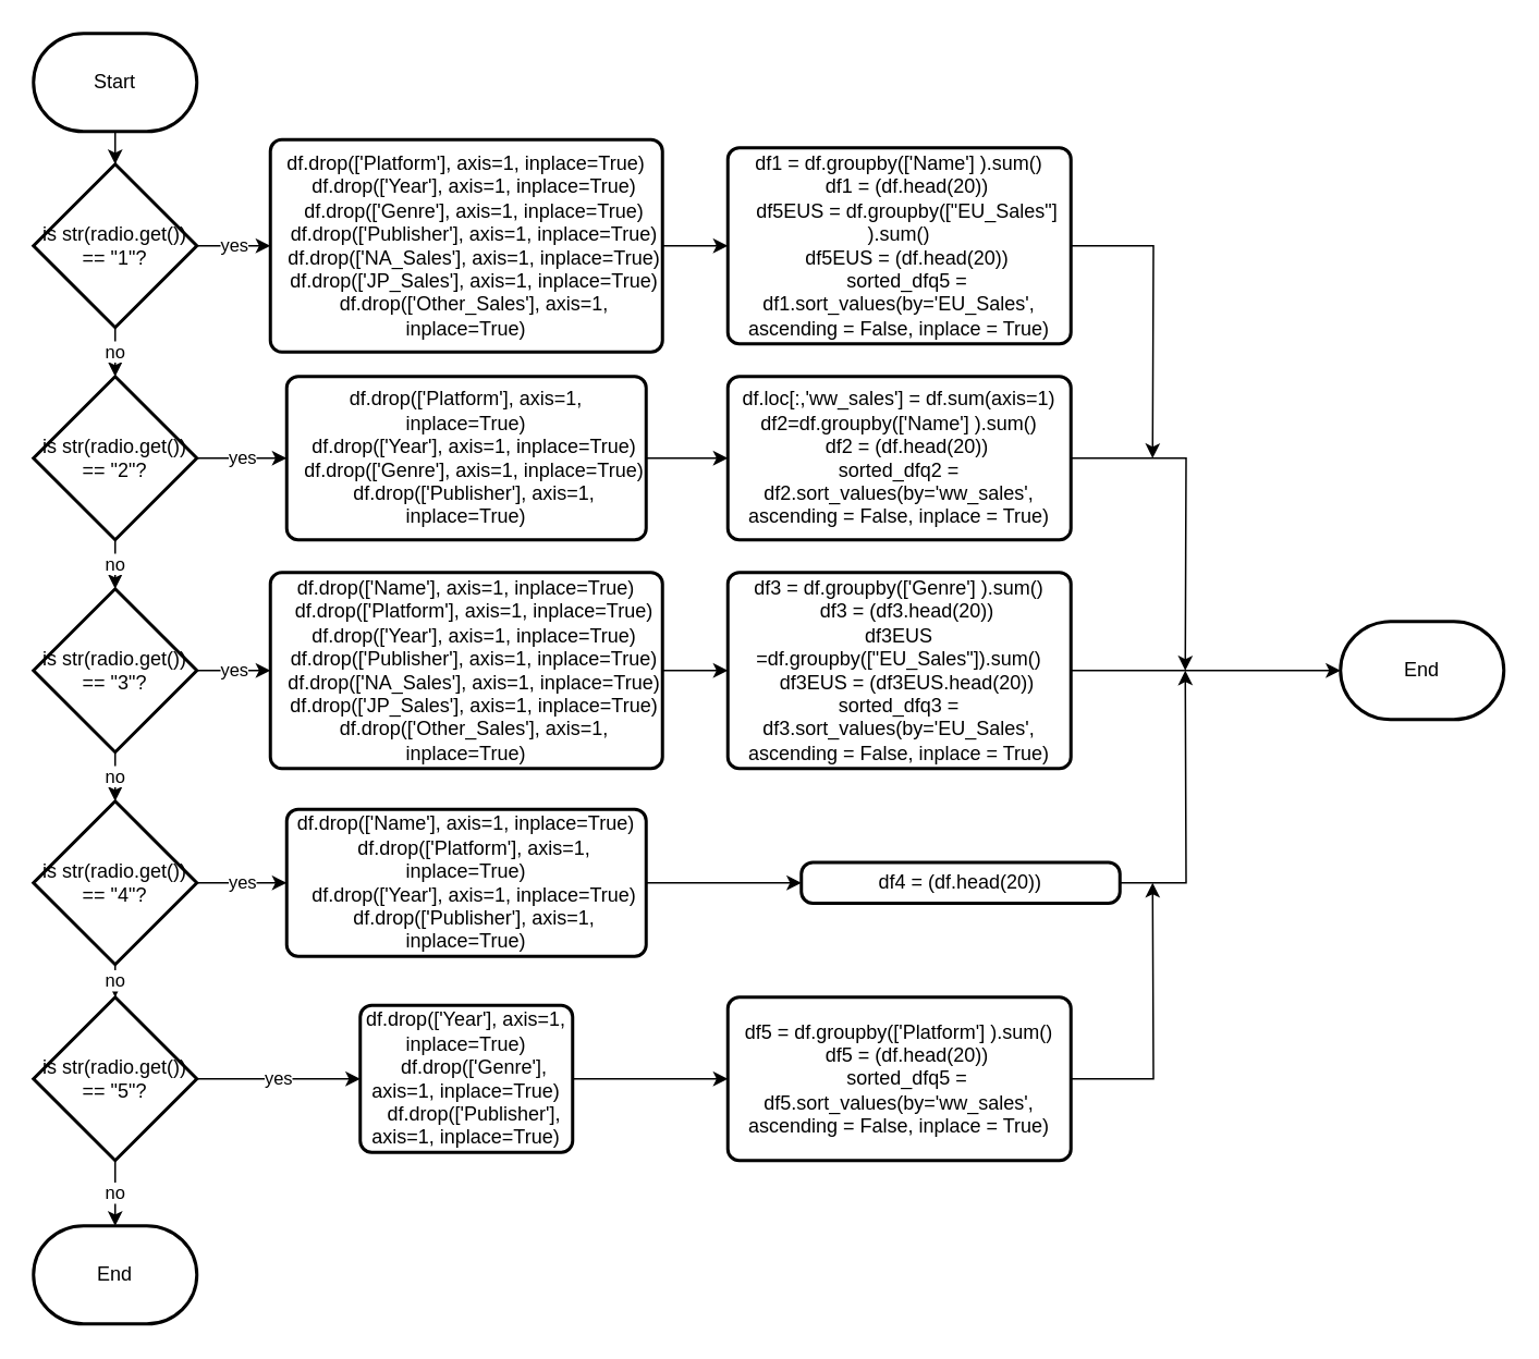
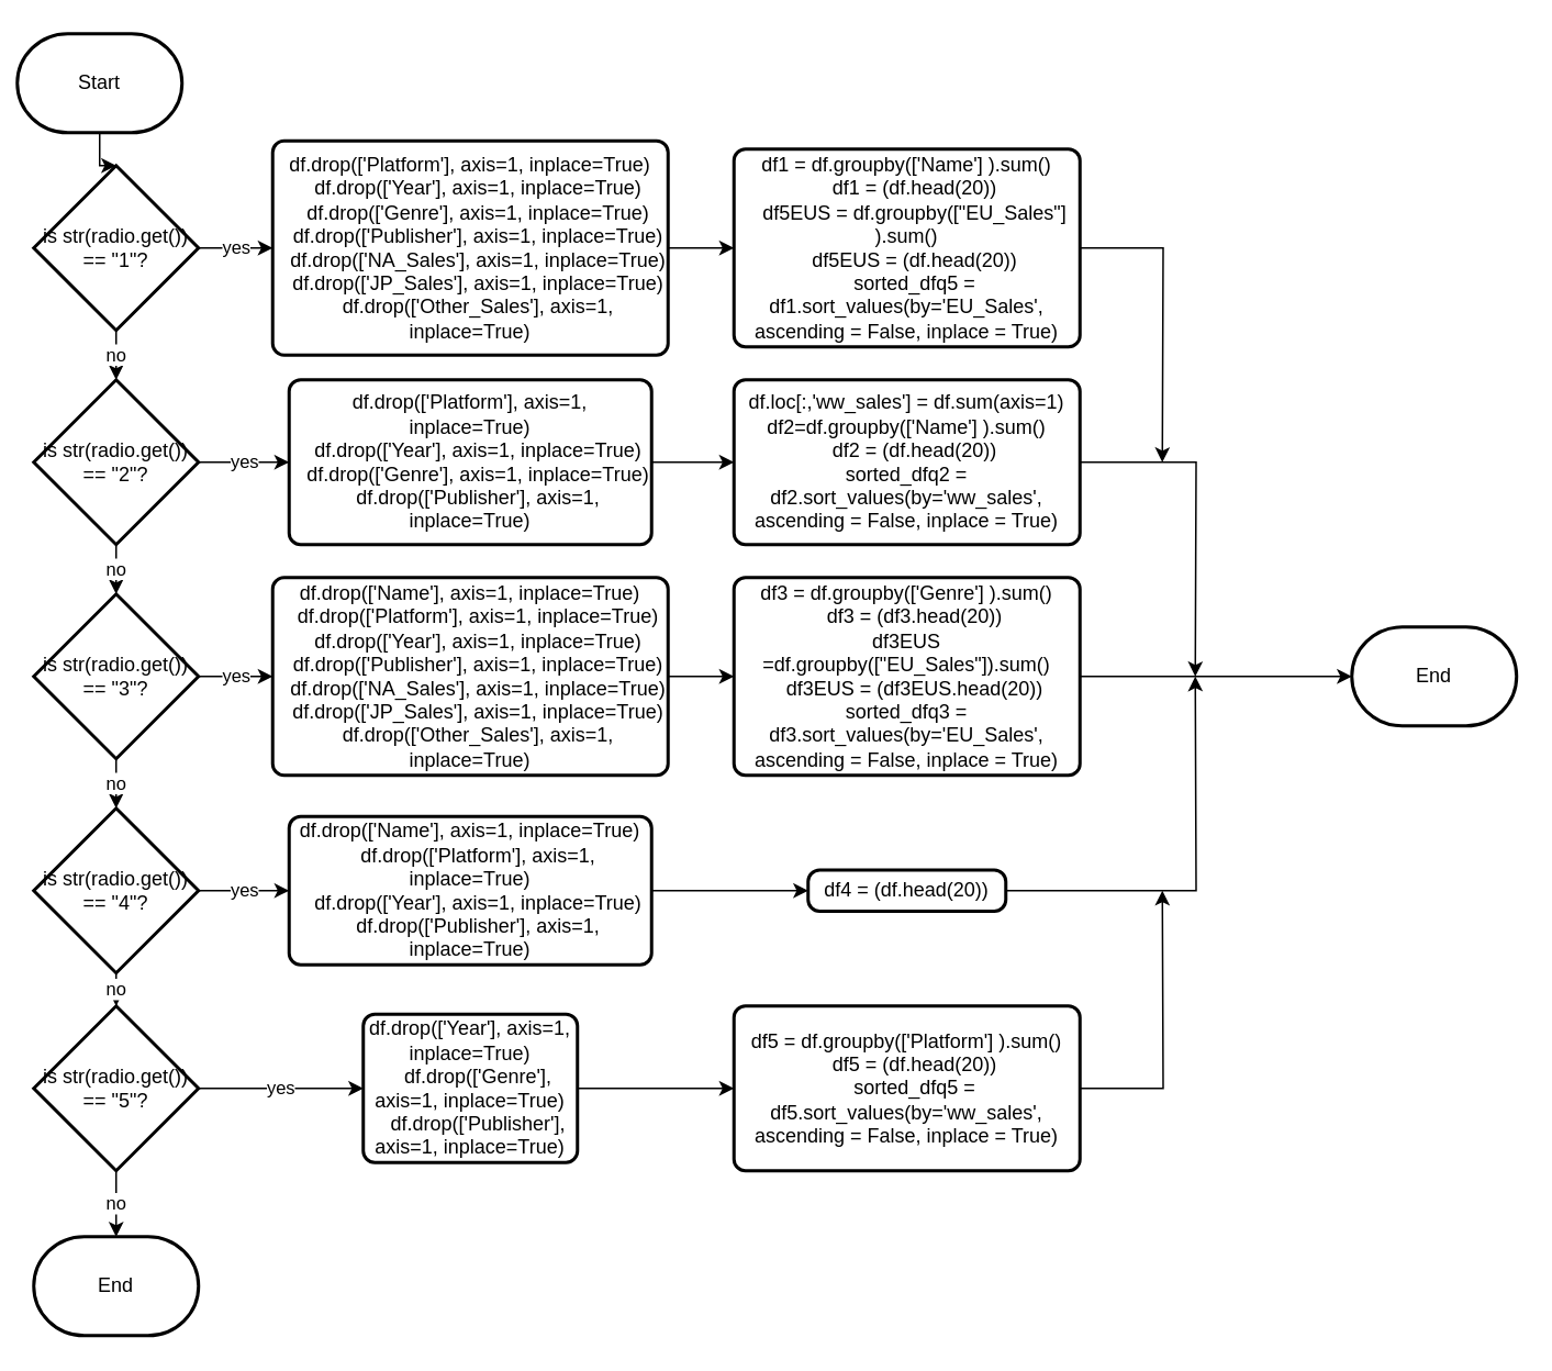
  <mxCell id="0" />
  <mxCell id="1" parent="0" />
  <mxCell id="2" style="edgeStyle=orthogonalEdgeStyle;rounded=0;orthogonalLoop=1;jettySize=auto;html=1;" parent="1" source="3" target="6" edge="1"><mxGeometry relative="1" as="geometry" /></mxCell>
- <mxCell id="3" value="Start" style="strokeWidth=2;html=1;shape=mxgraph.flowchart.terminator;whiteSpace=wrap;" parent="1" vertex="1"><mxGeometry x="20" y="20" width="100" height="60" as="geometry" /></mxCell>
+ <mxCell id="3" value="Start" style="strokeWidth=2;html=1;shape=mxgraph.flowchart.terminator;whiteSpace=wrap;" parent="1" vertex="1"><mxGeometry x="10" y="20" width="100" height="60" as="geometry" /></mxCell>
  <mxCell id="4" value="no" style="edgeStyle=orthogonalEdgeStyle;rounded=0;orthogonalLoop=1;jettySize=auto;html=1;" parent="1" source="6" target="9" edge="1"><mxGeometry relative="1" as="geometry" /></mxCell>
  <mxCell id="5" value="yes" style="edgeStyle=orthogonalEdgeStyle;rounded=0;orthogonalLoop=1;jettySize=auto;html=1;" parent="1" source="6" target="20" edge="1"><mxGeometry relative="1" as="geometry" /></mxCell>
  <mxCell id="6" value="is str(radio.get()) == &quot;1&quot;?" style="strokeWidth=2;html=1;shape=mxgraph.flowchart.decision;whiteSpace=wrap;" parent="1" vertex="1"><mxGeometry x="20" y="100" width="100" height="100" as="geometry" /></mxCell>
  <mxCell id="7" value="no" style="edgeStyle=orthogonalEdgeStyle;rounded=0;orthogonalLoop=1;jettySize=auto;html=1;" parent="1" source="9" target="12" edge="1"><mxGeometry relative="1" as="geometry" /></mxCell>
  <mxCell id="8" value="yes" style="edgeStyle=orthogonalEdgeStyle;rounded=0;orthogonalLoop=1;jettySize=auto;html=1;" edge="1" parent="1" source="9" target="22"><mxGeometry relative="1" as="geometry" /></mxCell>
  <mxCell id="9" value="is str(radio.get()) == &quot;2&quot;?" style="strokeWidth=2;html=1;shape=mxgraph.flowchart.decision;whiteSpace=wrap;" parent="1" vertex="1"><mxGeometry x="20" y="230" width="100" height="100" as="geometry" /></mxCell>
  <mxCell id="10" value="no" style="edgeStyle=orthogonalEdgeStyle;rounded=0;orthogonalLoop=1;jettySize=auto;html=1;entryX=0.5;entryY=0;entryDx=0;entryDy=0;entryPerimeter=0;" parent="1" source="12" target="15" edge="1"><mxGeometry relative="1" as="geometry" /></mxCell>
  <mxCell id="11" value="yes" style="edgeStyle=orthogonalEdgeStyle;rounded=0;orthogonalLoop=1;jettySize=auto;html=1;" edge="1" parent="1" source="12" target="24"><mxGeometry relative="1" as="geometry" /></mxCell>
  <mxCell id="12" value="is str(radio.get()) == &quot;3&quot;?" style="strokeWidth=2;html=1;shape=mxgraph.flowchart.decision;whiteSpace=wrap;" parent="1" vertex="1"><mxGeometry x="20" y="360" width="100" height="100" as="geometry" /></mxCell>
  <mxCell id="13" value="no" style="edgeStyle=orthogonalEdgeStyle;rounded=0;orthogonalLoop=1;jettySize=auto;html=1;" parent="1" source="15" target="18" edge="1"><mxGeometry relative="1" as="geometry" /></mxCell>
  <mxCell id="14" value="yes" style="edgeStyle=orthogonalEdgeStyle;rounded=0;orthogonalLoop=1;jettySize=auto;html=1;" edge="1" parent="1" source="15" target="26"><mxGeometry relative="1" as="geometry" /></mxCell>
  <mxCell id="15" value="is str(radio.get()) == &quot;4&quot;?" style="strokeWidth=2;html=1;shape=mxgraph.flowchart.decision;whiteSpace=wrap;" parent="1" vertex="1"><mxGeometry x="20" y="490" width="100" height="100" as="geometry" /></mxCell>
  <mxCell id="16" value="yes" style="edgeStyle=orthogonalEdgeStyle;rounded=0;orthogonalLoop=1;jettySize=auto;html=1;" edge="1" parent="1" source="18" target="28"><mxGeometry relative="1" as="geometry" /></mxCell>
  <mxCell id="17" value="no" style="edgeStyle=orthogonalEdgeStyle;rounded=0;orthogonalLoop=1;jettySize=auto;html=1;" edge="1" parent="1" source="18" target="29"><mxGeometry relative="1" as="geometry" /></mxCell>
  <mxCell id="18" value="is str(radio.get()) == &quot;5&quot;?" style="strokeWidth=2;html=1;shape=mxgraph.flowchart.decision;whiteSpace=wrap;" parent="1" vertex="1"><mxGeometry x="20" y="610" width="100" height="100" as="geometry" /></mxCell>
  <mxCell id="19" style="edgeStyle=orthogonalEdgeStyle;rounded=0;orthogonalLoop=1;jettySize=auto;html=1;" edge="1" parent="1" source="20" target="31"><mxGeometry relative="1" as="geometry" /></mxCell>
  <mxCell id="20" value="&lt;div&gt;df.drop(['Platform'], axis=1, inplace=True)&lt;/div&gt;&lt;div&gt;&amp;nbsp; &amp;nbsp;df.drop(['Year'], axis=1, inplace=True)&lt;/div&gt;&lt;div&gt;&amp;nbsp; &amp;nbsp;df.drop(['Genre'], axis=1, inplace=True)&lt;/div&gt;&lt;div&gt;&amp;nbsp; &amp;nbsp;df.drop(['Publisher'], axis=1, inplace=True)&lt;/div&gt;&lt;div&gt;&amp;nbsp; &amp;nbsp;df.drop(['NA_Sales'], axis=1, inplace=True)&lt;/div&gt;&lt;div&gt;&amp;nbsp; &amp;nbsp;df.drop(['JP_Sales'], axis=1, inplace=True)&lt;/div&gt;&lt;div&gt;&amp;nbsp; &amp;nbsp;df.drop(['Other_Sales'], axis=1, inplace=True)&lt;/div&gt;" style="rounded=1;whiteSpace=wrap;html=1;absoluteArcSize=1;arcSize=14;strokeWidth=2;" parent="1" vertex="1"><mxGeometry x="165" y="85" width="240" height="130" as="geometry" /></mxCell>
  <mxCell id="21" style="edgeStyle=orthogonalEdgeStyle;rounded=0;orthogonalLoop=1;jettySize=auto;html=1;" edge="1" parent="1" source="22" target="33"><mxGeometry relative="1" as="geometry" /></mxCell>
  <mxCell id="22" value="df.drop(['Platform'], axis=1, inplace=True)&#10;   df.drop(['Year'], axis=1, inplace=True)&#10;   df.drop(['Genre'], axis=1, inplace=True)&#10;   df.drop(['Publisher'], axis=1, inplace=True)" style="rounded=1;whiteSpace=wrap;html=1;absoluteArcSize=1;arcSize=14;strokeWidth=2;" vertex="1" parent="1"><mxGeometry x="175" y="230" width="220" height="100" as="geometry" /></mxCell>
  <mxCell id="23" style="edgeStyle=orthogonalEdgeStyle;rounded=0;orthogonalLoop=1;jettySize=auto;html=1;" edge="1" parent="1" source="24" target="35"><mxGeometry relative="1" as="geometry" /></mxCell>
  <mxCell id="24" value="df.drop(['Name'], axis=1, inplace=True)&#10;   df.drop(['Platform'], axis=1, inplace=True)&#10;   df.drop(['Year'], axis=1, inplace=True)&#10;   df.drop(['Publisher'], axis=1, inplace=True)&#10;   df.drop(['NA_Sales'], axis=1, inplace=True)&#10;   df.drop(['JP_Sales'], axis=1, inplace=True)&#10;   df.drop(['Other_Sales'], axis=1, inplace=True)" style="rounded=1;whiteSpace=wrap;html=1;absoluteArcSize=1;arcSize=14;strokeWidth=2;" vertex="1" parent="1"><mxGeometry x="165" y="350" width="240" height="120" as="geometry" /></mxCell>
  <mxCell id="25" style="edgeStyle=orthogonalEdgeStyle;rounded=0;orthogonalLoop=1;jettySize=auto;html=1;" edge="1" parent="1" source="26" target="37"><mxGeometry relative="1" as="geometry" /></mxCell>
  <mxCell id="26" value="df.drop(['Name'], axis=1, inplace=True)&#10;   df.drop(['Platform'], axis=1, inplace=True)&#10;   df.drop(['Year'], axis=1, inplace=True)&#10;   df.drop(['Publisher'], axis=1, inplace=True)" style="rounded=1;whiteSpace=wrap;html=1;absoluteArcSize=1;arcSize=14;strokeWidth=2;" vertex="1" parent="1"><mxGeometry x="175" y="495" width="220" height="90" as="geometry" /></mxCell>
  <mxCell id="27" style="edgeStyle=orthogonalEdgeStyle;rounded=0;orthogonalLoop=1;jettySize=auto;html=1;" edge="1" parent="1" source="28" target="39"><mxGeometry relative="1" as="geometry" /></mxCell>
  <mxCell id="28" value="&lt;div&gt;df.drop(['Year'], axis=1, inplace=True)&lt;/div&gt;&lt;div&gt;&amp;nbsp; &amp;nbsp;df.drop(['Genre'], axis=1, inplace=True)&lt;/div&gt;&lt;div&gt;&amp;nbsp; &amp;nbsp;df.drop(['Publisher'], axis=1, inplace=True)&lt;/div&gt;" style="rounded=1;whiteSpace=wrap;html=1;absoluteArcSize=1;arcSize=14;strokeWidth=2;" vertex="1" parent="1"><mxGeometry x="220" y="615" width="130" height="90" as="geometry" /></mxCell>
  <mxCell id="29" value="End" style="strokeWidth=2;html=1;shape=mxgraph.flowchart.terminator;whiteSpace=wrap;" vertex="1" parent="1"><mxGeometry x="20" y="750" width="100" height="60" as="geometry" /></mxCell>
  <mxCell id="30" style="edgeStyle=orthogonalEdgeStyle;rounded=0;orthogonalLoop=1;jettySize=auto;html=1;" edge="1" parent="1" source="31"><mxGeometry relative="1" as="geometry"><mxPoint x="705" y="280" as="targetPoint" /></mxGeometry></mxCell>
  <mxCell id="31" value="df1 = df.groupby(['Name'] ).sum()&lt;br&gt;&amp;nbsp; &amp;nbsp;df1 = (df.head(20))&lt;br&gt;&amp;nbsp; &amp;nbsp;df5EUS = df.groupby([&quot;EU_Sales&quot;] ).sum()&lt;br&gt;&amp;nbsp; &amp;nbsp;df5EUS = (df.head(20))&lt;br&gt;&amp;nbsp; &amp;nbsp;sorted_dfq5 = df1.sort_values(by='EU_Sales', ascending = False, inplace = True)" style="rounded=1;whiteSpace=wrap;html=1;absoluteArcSize=1;arcSize=14;strokeWidth=2;" vertex="1" parent="1"><mxGeometry x="445" y="90" width="210" height="120" as="geometry" /></mxCell>
  <mxCell id="32" style="edgeStyle=orthogonalEdgeStyle;rounded=0;orthogonalLoop=1;jettySize=auto;html=1;" edge="1" parent="1" source="33"><mxGeometry relative="1" as="geometry"><mxPoint x="725" y="410" as="targetPoint" /></mxGeometry></mxCell>
  <mxCell id="33" value="df.loc[:,'ww_sales'] = df.sum(axis=1)&lt;br&gt;&lt;span style=&quot;background-color: initial;&quot;&gt;df2=df.groupby(['Name'] ).sum()&lt;/span&gt;&lt;div&gt;&amp;nbsp; &amp;nbsp;df2 = (df.head(20))&lt;/div&gt;&lt;div&gt;sorted_dfq2 = df2.sort_values(by='ww_sales', ascending = False, inplace = True)&lt;br&gt;&lt;/div&gt;" style="rounded=1;whiteSpace=wrap;html=1;absoluteArcSize=1;arcSize=14;strokeWidth=2;" vertex="1" parent="1"><mxGeometry x="445" y="230" width="210" height="100" as="geometry" /></mxCell>
  <mxCell id="34" style="edgeStyle=orthogonalEdgeStyle;rounded=0;orthogonalLoop=1;jettySize=auto;html=1;" edge="1" parent="1" source="35" target="40"><mxGeometry relative="1" as="geometry" /></mxCell>
  <mxCell id="35" value="&lt;div&gt;df3 = df.groupby(['Genre'] ).sum()&lt;/div&gt;&lt;div&gt;&amp;nbsp; &amp;nbsp;df3 = (df3.head(20))&lt;/div&gt;&lt;div&gt;&lt;div&gt;df3EUS =&lt;span style=&quot;background-color: initial;&quot;&gt;df.groupby([&quot;EU_Sales&quot;]).sum()&lt;/span&gt;&lt;/div&gt;&lt;div&gt;&amp;nbsp; &amp;nbsp;df3EUS = (df3EUS.head(20))&lt;/div&gt;&lt;/div&gt;&lt;div&gt;sorted_dfq3 = df3.sort_values(by='EU_Sales', ascending = False, inplace = True)&lt;br&gt;&lt;/div&gt;" style="rounded=1;whiteSpace=wrap;html=1;absoluteArcSize=1;arcSize=14;strokeWidth=2;" vertex="1" parent="1"><mxGeometry x="445" y="350" width="210" height="120" as="geometry" /></mxCell>
  <mxCell id="36" style="edgeStyle=orthogonalEdgeStyle;rounded=0;orthogonalLoop=1;jettySize=auto;html=1;" edge="1" parent="1" source="37"><mxGeometry relative="1" as="geometry"><mxPoint x="725" y="410" as="targetPoint" /></mxGeometry></mxCell>
- <mxCell id="37" value="df4 = (df.head(20))" style="rounded=1;whiteSpace=wrap;html=1;absoluteArcSize=1;arcSize=14;strokeWidth=2;" vertex="1" parent="1"><mxGeometry x="490" y="527.5" width="195" height="25" as="geometry" /></mxCell>
+ <mxCell id="37" value="df4 = (df.head(20))" style="rounded=1;whiteSpace=wrap;html=1;absoluteArcSize=1;arcSize=14;strokeWidth=2;" vertex="1" parent="1"><mxGeometry x="490" y="527.5" width="120" height="25" as="geometry" /></mxCell>
  <mxCell id="38" style="edgeStyle=orthogonalEdgeStyle;rounded=0;orthogonalLoop=1;jettySize=auto;html=1;" edge="1" parent="1" source="39"><mxGeometry relative="1" as="geometry"><mxPoint x="705" y="540" as="targetPoint" /></mxGeometry></mxCell>
  <mxCell id="39" value="&lt;div&gt;df5 = df.groupby(['Platform'] ).sum()&lt;/div&gt;&lt;div&gt;&amp;nbsp; &amp;nbsp;df5 = (df.head(20))&lt;/div&gt;&lt;div&gt;&lt;div&gt;&amp;nbsp; &amp;nbsp;sorted_dfq5 = df5.sort_values(by='ww_sales', ascending = False, inplace = True)&lt;/div&gt;&lt;/div&gt;" style="rounded=1;whiteSpace=wrap;html=1;absoluteArcSize=1;arcSize=14;strokeWidth=2;" vertex="1" parent="1"><mxGeometry x="445" y="610" width="210" height="100" as="geometry" /></mxCell>
  <mxCell id="40" value="End" style="strokeWidth=2;html=1;shape=mxgraph.flowchart.terminator;whiteSpace=wrap;" vertex="1" parent="1"><mxGeometry x="820" y="380" width="100" height="60" as="geometry" /></mxCell>
